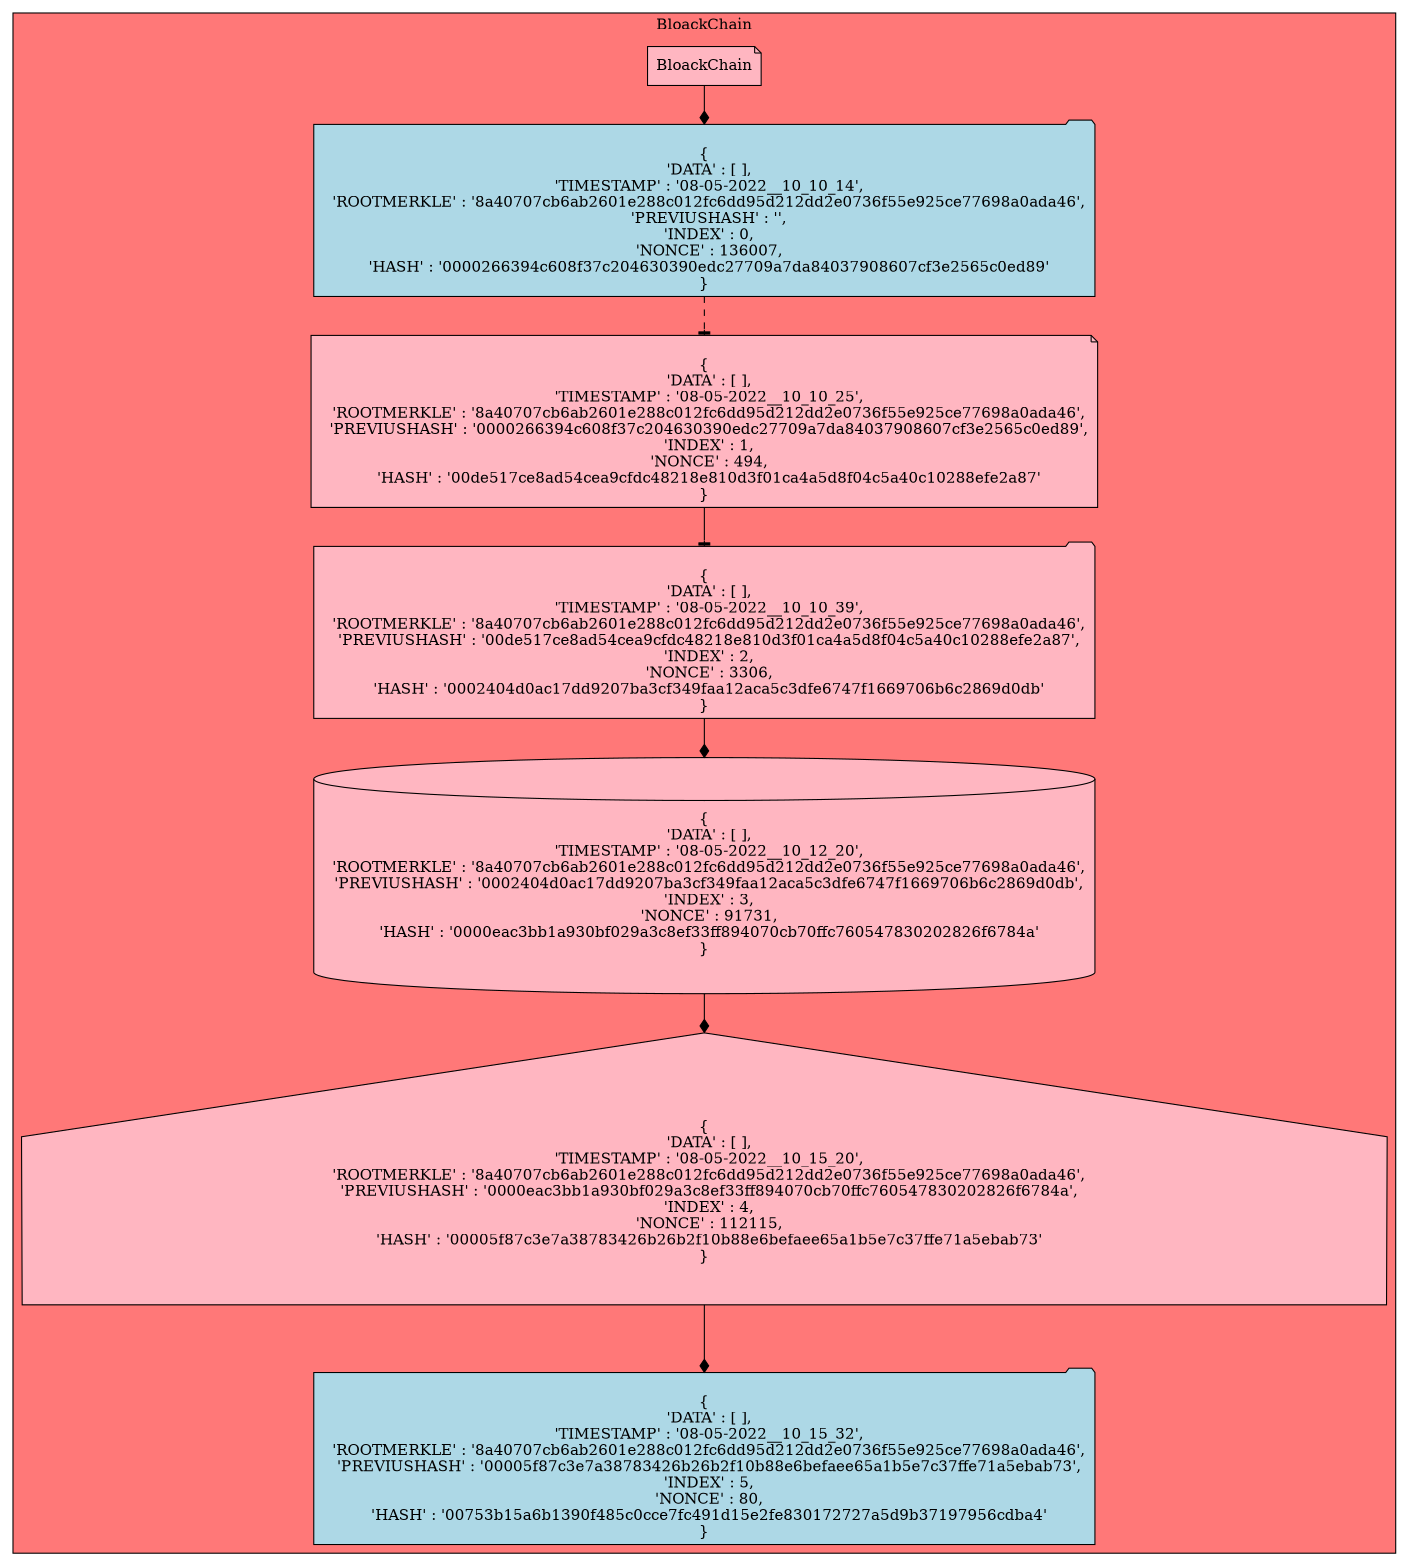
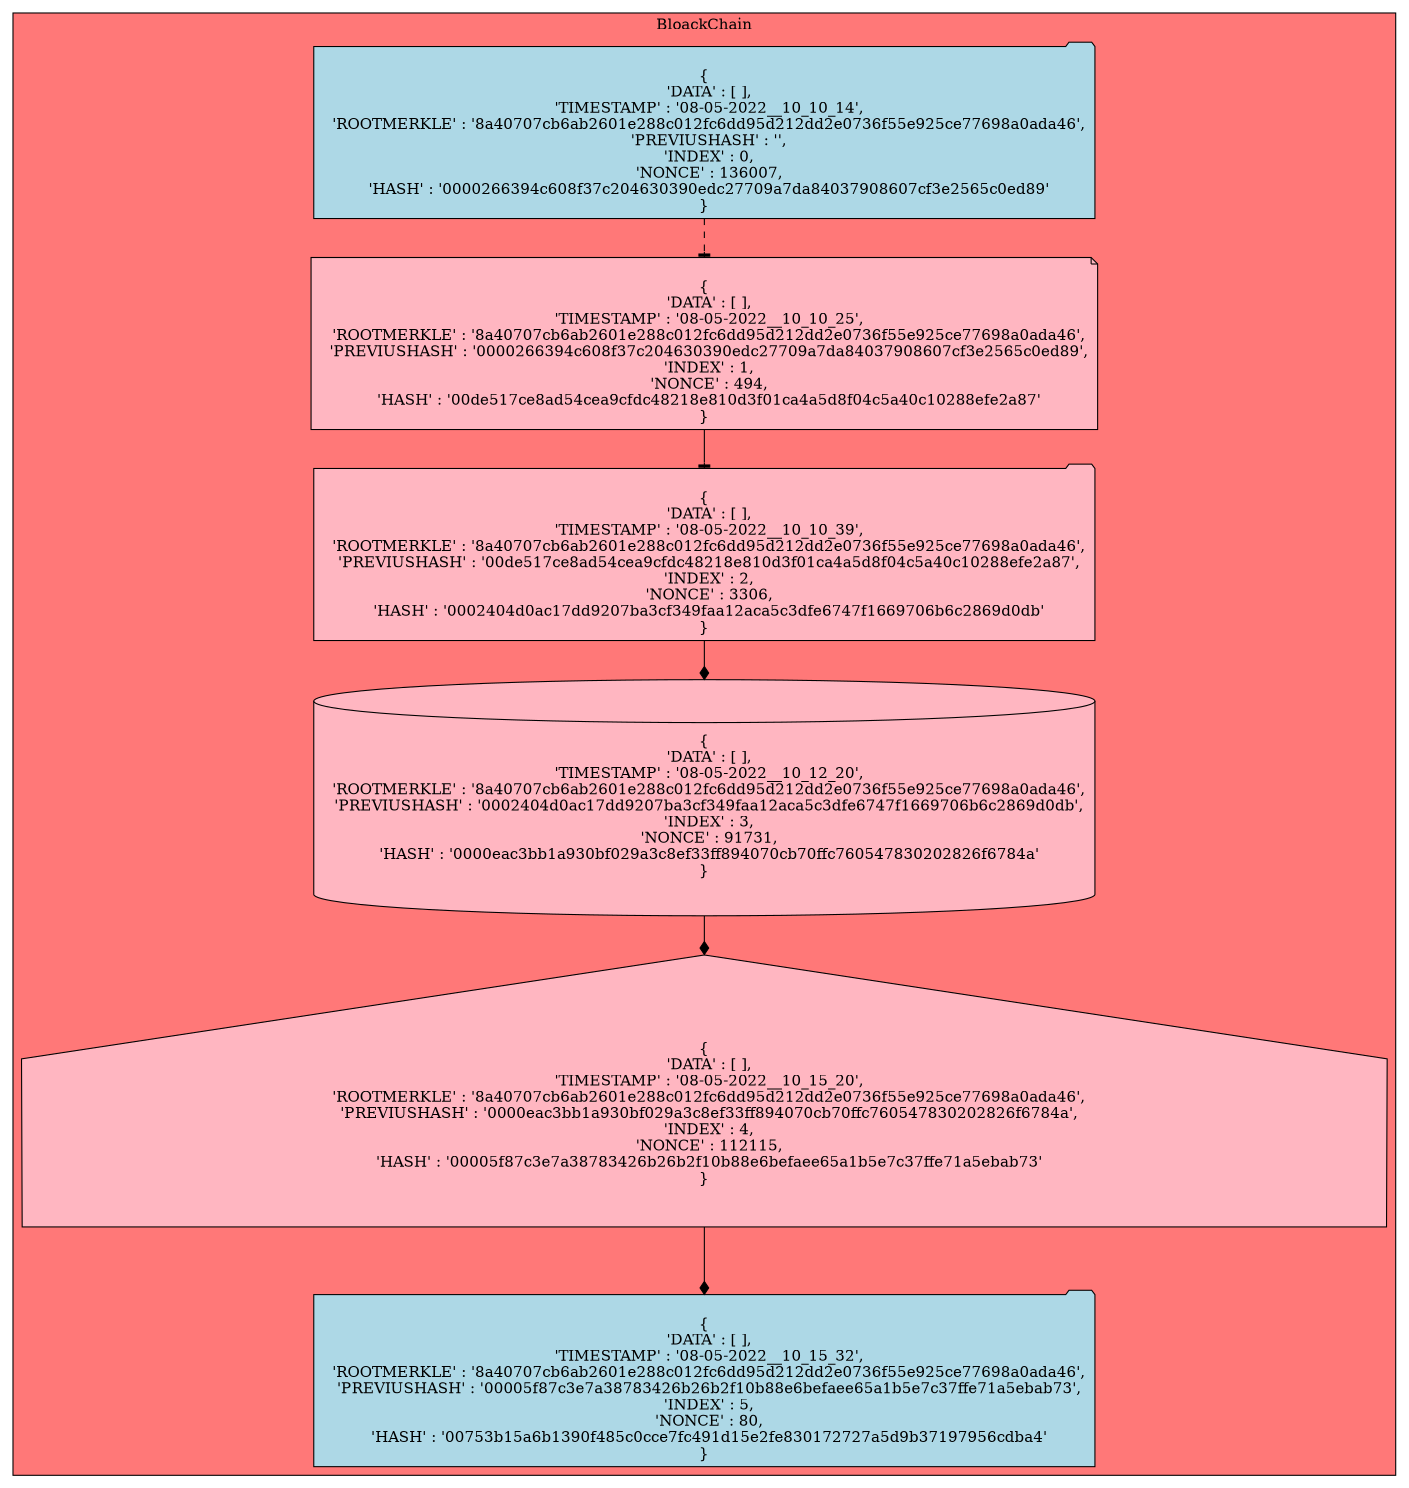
  digraph {
    node [fillcolor=lightpink shape=folder style=filled]
    edge [style=solid arrowhead=diamond]
-   n1 [label=BloackChain shape=note]
    n2 [fillcolor=lightblue label="\n{\n  'DATA' : [ ],\n  'TIMESTAMP' : '08-05-2022__10_10_14',\n  'ROOTMERKLE' : '8a40707cb6ab2601e288c012fc6dd95d212dd2e0736f55e925ce77698a0ada46',\n  'PREVIUSHASH' : '',\n  'INDEX' : 0,\n  'NONCE' : 136007,\n  'HASH' : '0000266394c608f37c204630390edc27709a7da84037908607cf3e2565c0ed89'\n}"]
    n3 [label="\n{\n  'DATA' : [ ],\n  'TIMESTAMP' : '08-05-2022__10_10_25',\n  'ROOTMERKLE' : '8a40707cb6ab2601e288c012fc6dd95d212dd2e0736f55e925ce77698a0ada46',\n  'PREVIUSHASH' : '0000266394c608f37c204630390edc27709a7da84037908607cf3e2565c0ed89',\n  'INDEX' : 1,\n  'NONCE' : 494,\n  'HASH' : '00de517ce8ad54cea9cfdc48218e810d3f01ca4a5d8f04c5a40c10288efe2a87'\n}" shape=note]
    n4 [label="\n{\n  'DATA' : [ ],\n  'TIMESTAMP' : '08-05-2022__10_10_39',\n  'ROOTMERKLE' : '8a40707cb6ab2601e288c012fc6dd95d212dd2e0736f55e925ce77698a0ada46',\n  'PREVIUSHASH' : '00de517ce8ad54cea9cfdc48218e810d3f01ca4a5d8f04c5a40c10288efe2a87',\n  'INDEX' : 2,\n  'NONCE' : 3306,\n  'HASH' : '0002404d0ac17dd9207ba3cf349faa12aca5c3dfe6747f1669706b6c2869d0db'\n}"]
    n5 [label="\n{\n  'DATA' : [ ],\n  'TIMESTAMP' : '08-05-2022__10_12_20',\n  'ROOTMERKLE' : '8a40707cb6ab2601e288c012fc6dd95d212dd2e0736f55e925ce77698a0ada46',\n  'PREVIUSHASH' : '0002404d0ac17dd9207ba3cf349faa12aca5c3dfe6747f1669706b6c2869d0db',\n  'INDEX' : 3,\n  'NONCE' : 91731,\n  'HASH' : '0000eac3bb1a930bf029a3c8ef33ff894070cb70ffc760547830202826f6784a'\n}" shape=cylinder]
    n6 [label="\n{\n  'DATA' : [ ],\n  'TIMESTAMP' : '08-05-2022__10_15_20',\n  'ROOTMERKLE' : '8a40707cb6ab2601e288c012fc6dd95d212dd2e0736f55e925ce77698a0ada46',\n  'PREVIUSHASH' : '0000eac3bb1a930bf029a3c8ef33ff894070cb70ffc760547830202826f6784a',\n  'INDEX' : 4,\n  'NONCE' : 112115,\n  'HASH' : '00005f87c3e7a38783426b26b2f10b88e6befaee65a1b5e7c37ffe71a5ebab73'\n}" shape=house]
    n7 [fillcolor=lightblue label="\n{\n  'DATA' : [ ],\n  'TIMESTAMP' : '08-05-2022__10_15_32',\n  'ROOTMERKLE' : '8a40707cb6ab2601e288c012fc6dd95d212dd2e0736f55e925ce77698a0ada46',\n  'PREVIUSHASH' : '00005f87c3e7a38783426b26b2f10b88e6befaee65a1b5e7c37ffe71a5ebab73',\n  'INDEX' : 5,\n  'NONCE' : 80,\n  'HASH' : '00753b15a6b1390f485c0cce7fc491d15e2fe830172727a5d9b37197956cdba4'\n}"]
    subgraph cluster_1 {
      bgcolor="#FF7878"
      label=" BloackChain "
-     n1
      n2
      n3
      n4
      n5
      n6
      n7
    }
-   n1 -> n2
    n2 -> n3 [style=dashed arrowhead=tee]
    n3 -> n4 [arrowhead=tee]
    n4 -> n5
    n5 -> n6
    n6 -> n7
  }
